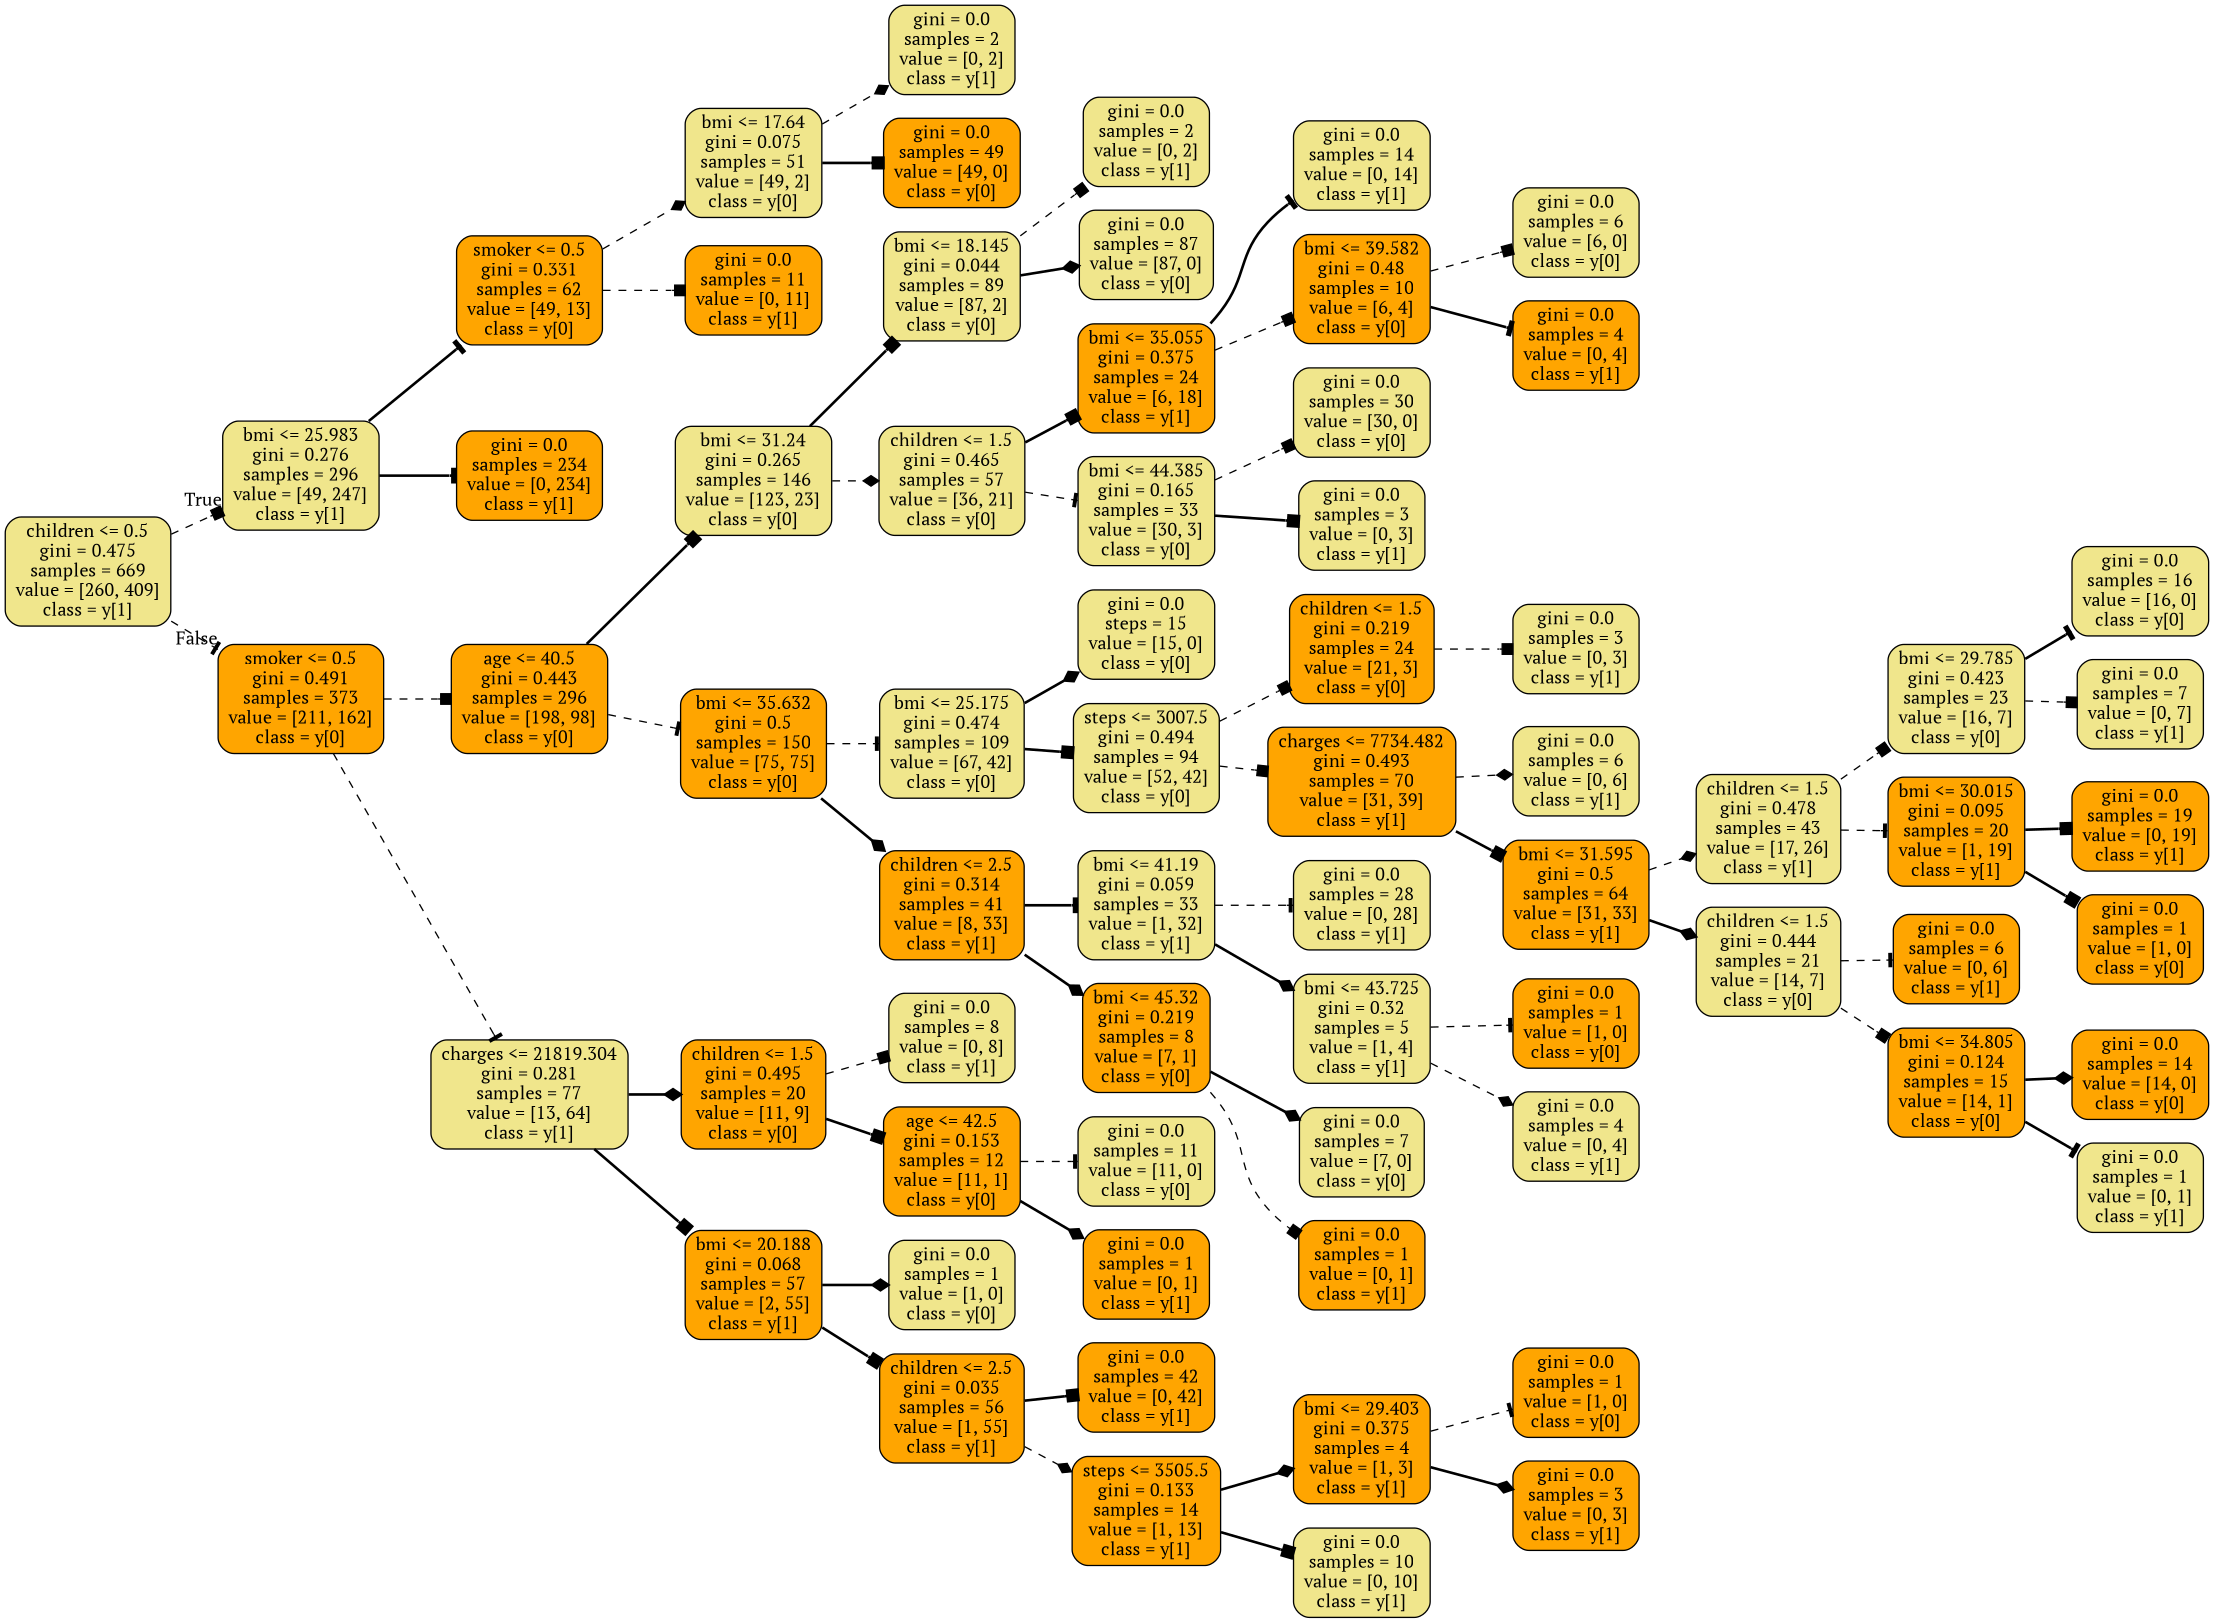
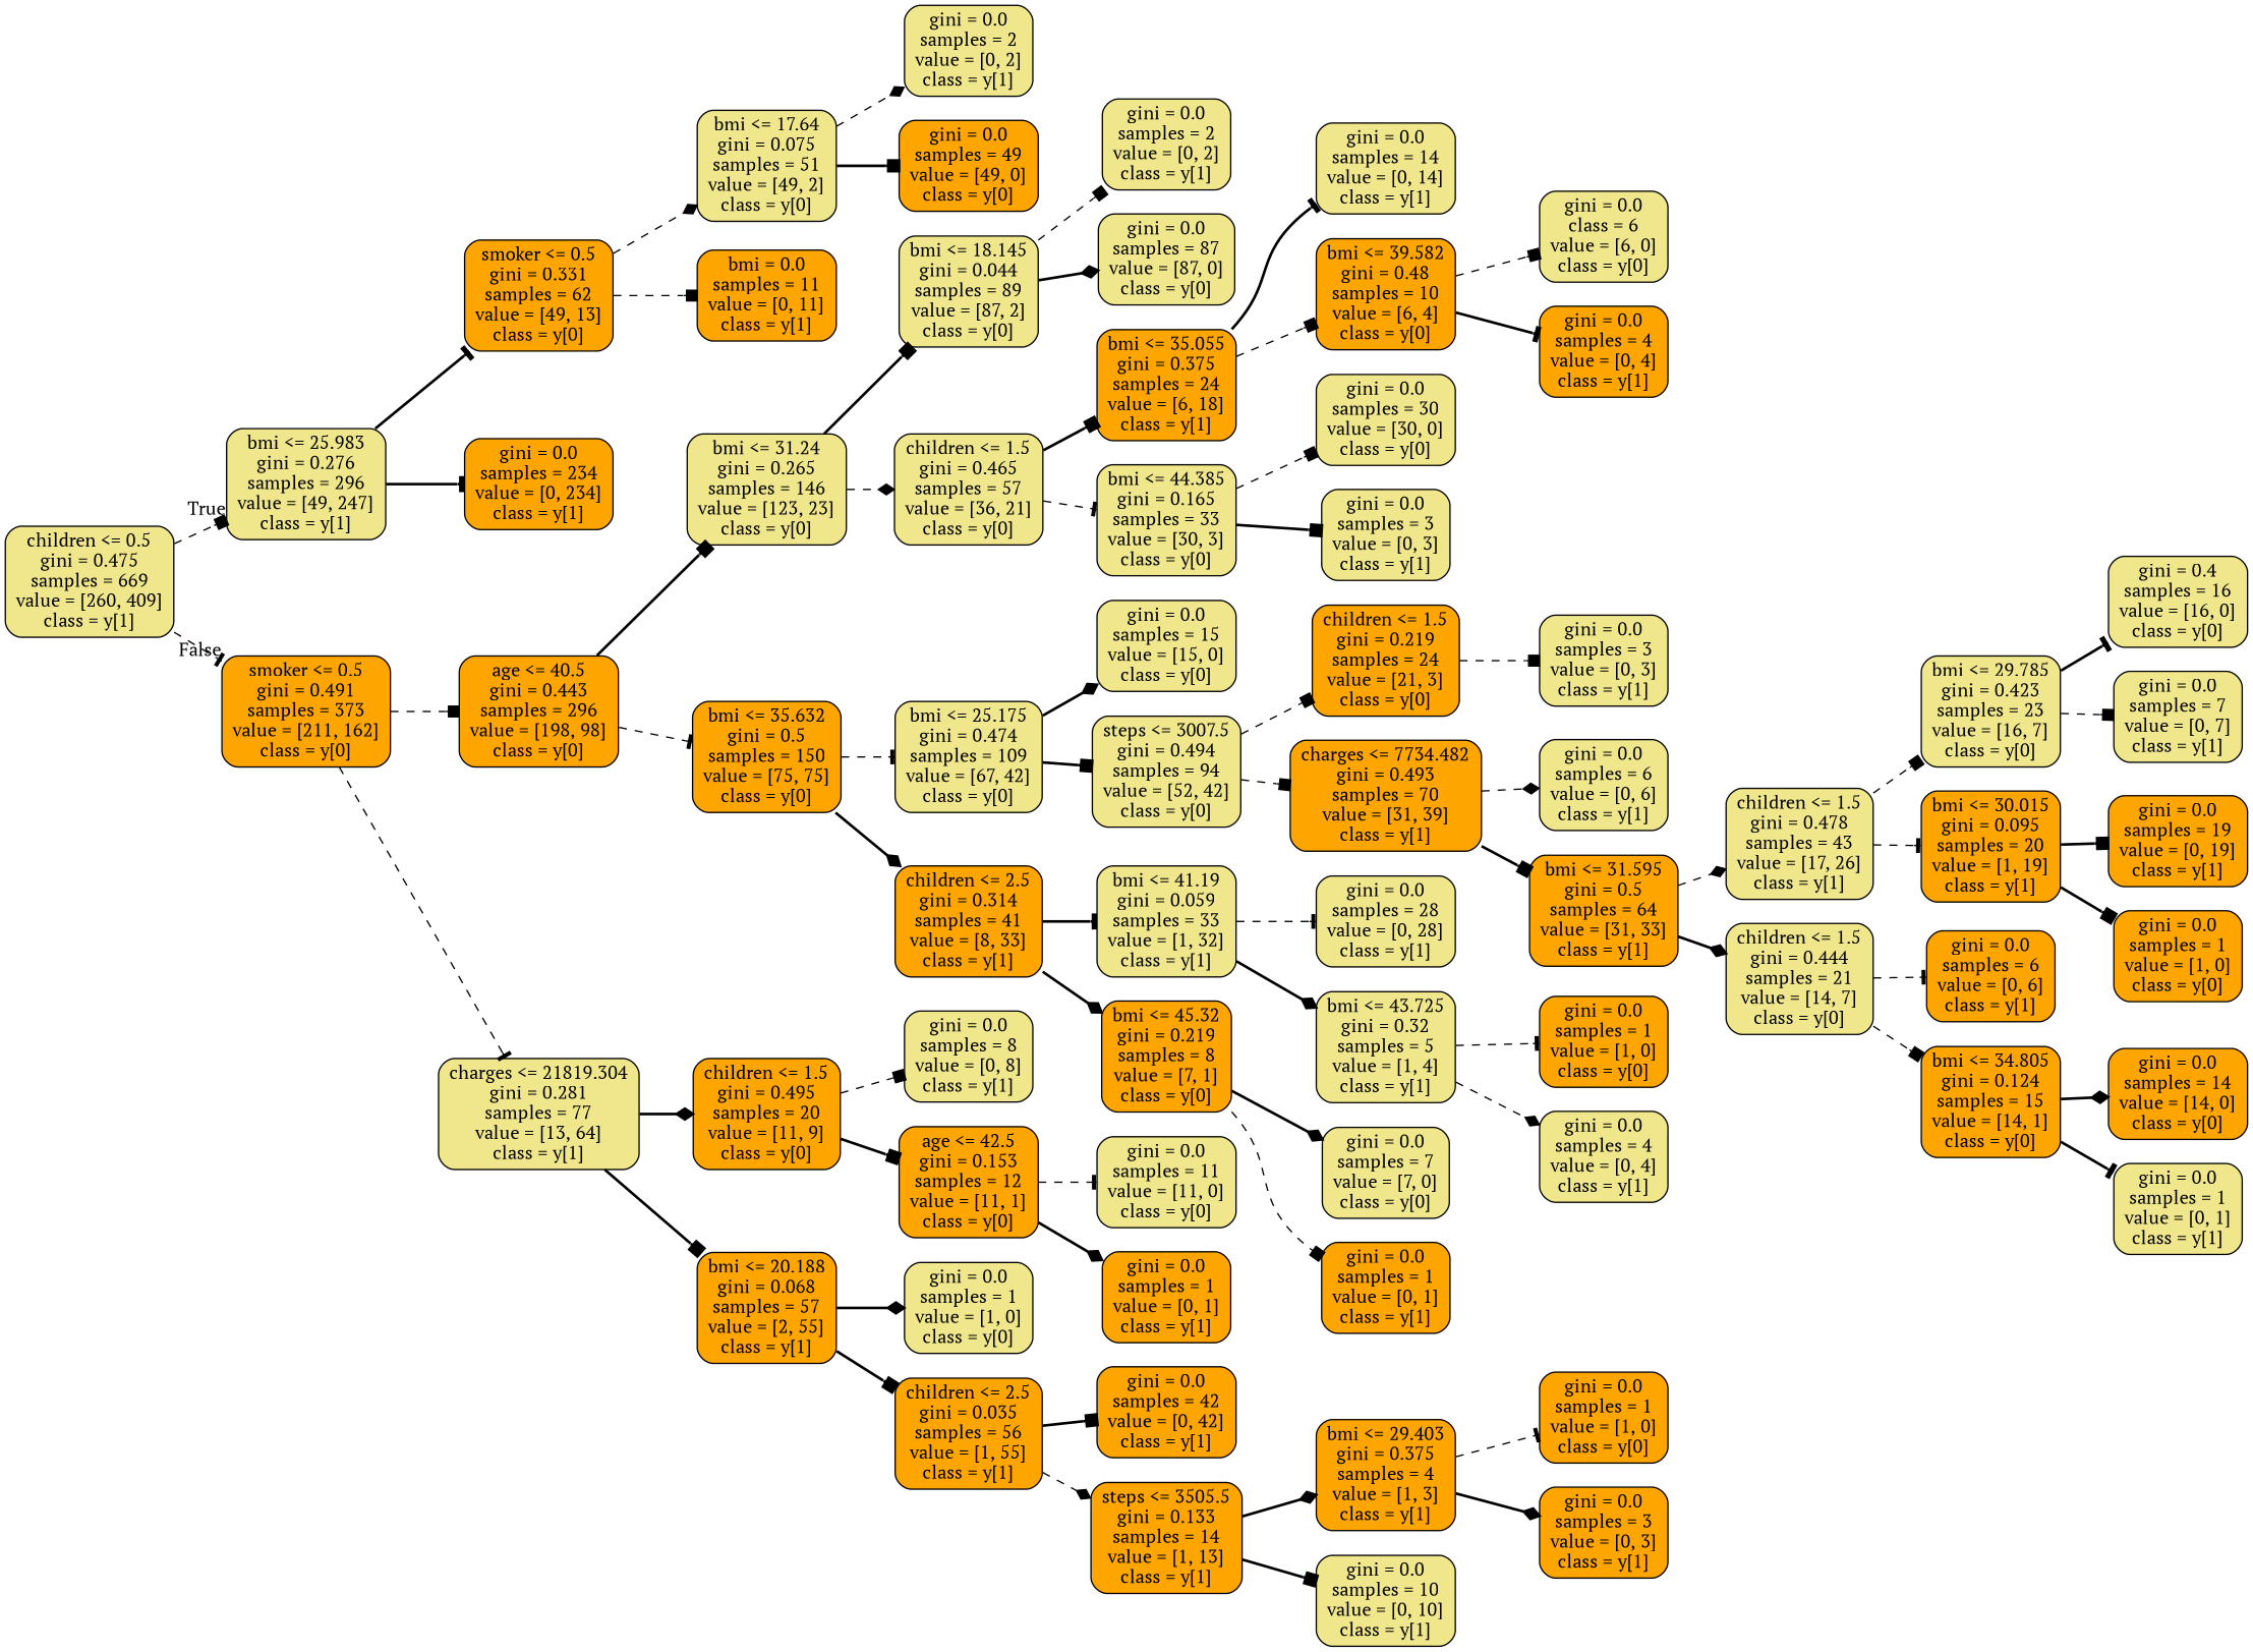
  digraph {
    fontname="PT Serif"
    rankdir=LR
    node [color=black fillcolor=khaki fontname="PT Serif" shape=box style="filled, rounded"]
    edge [arrowhead=box fontname="PT Serif" style=bold]
    n1 [label="children <= 0.5\ngini = 0.475\nsamples = 669\nvalue = [260, 409]\nclass = y[1]"]
    n2 [label="bmi <= 25.983\ngini = 0.276\nsamples = 296\nvalue = [49, 247]\nclass = y[1]"]
    n3 [fillcolor=orange label="smoker <= 0.5\ngini = 0.491\nsamples = 373\nvalue = [211, 162]\nclass = y[0]"]
    n4 [fillcolor=orange label="smoker <= 0.5\ngini = 0.331\nsamples = 62\nvalue = [49, 13]\nclass = y[0]"]
    n5 [fillcolor=orange label="gini = 0.0\nsamples = 234\nvalue = [0, 234]\nclass = y[1]"]
    n6 [fillcolor=orange label="age <= 40.5\ngini = 0.443\nsamples = 296\nvalue = [198, 98]\nclass = y[0]"]
    n7 [label="charges <= 21819.304\ngini = 0.281\nsamples = 77\nvalue = [13, 64]\nclass = y[1]"]
    n8 [label="bmi <= 17.64\ngini = 0.075\nsamples = 51\nvalue = [49, 2]\nclass = y[0]"]
-   n9 [fillcolor=orange label="gini = 0.0\nsamples = 11\nvalue = [0, 11]\nclass = y[1]"]
+   n9 [fillcolor=orange label="bmi = 0.0\nsamples = 11\nvalue = [0, 11]\nclass = y[1]"]
    n10 [label="gini = 0.0\nsamples = 2\nvalue = [0, 2]\nclass = y[1]"]
    n11 [fillcolor=orange label="gini = 0.0\nsamples = 49\nvalue = [49, 0]\nclass = y[0]"]
    n12 [label="bmi <= 31.24\ngini = 0.265\nsamples = 146\nvalue = [123, 23]\nclass = y[0]"]
    n13 [fillcolor=orange label="bmi <= 35.632\ngini = 0.5\nsamples = 150\nvalue = [75, 75]\nclass = y[0]"]
    n14 [fillcolor=orange label="children <= 1.5\ngini = 0.495\nsamples = 20\nvalue = [11, 9]\nclass = y[0]"]
    n15 [fillcolor=orange label="bmi <= 20.188\ngini = 0.068\nsamples = 57\nvalue = [2, 55]\nclass = y[1]"]
    n16 [label="bmi <= 18.145\ngini = 0.044\nsamples = 89\nvalue = [87, 2]\nclass = y[0]"]
    n17 [label="children <= 1.5\ngini = 0.465\nsamples = 57\nvalue = [36, 21]\nclass = y[0]"]
    n18 [label="bmi <= 25.175\ngini = 0.474\nsamples = 109\nvalue = [67, 42]\nclass = y[0]"]
    n19 [fillcolor=orange label="children <= 2.5\ngini = 0.314\nsamples = 41\nvalue = [8, 33]\nclass = y[1]"]
    n20 [label="gini = 0.0\nsamples = 2\nvalue = [0, 2]\nclass = y[1]"]
    n21 [label="gini = 0.0\nsamples = 87\nvalue = [87, 0]\nclass = y[0]"]
    n22 [fillcolor=orange label="bmi <= 35.055\ngini = 0.375\nsamples = 24\nvalue = [6, 18]\nclass = y[1]"]
    n23 [label="bmi <= 44.385\ngini = 0.165\nsamples = 33\nvalue = [30, 3]\nclass = y[0]"]
    n24 [label="gini = 0.0\nsamples = 14\nvalue = [0, 14]\nclass = y[1]"]
    n25 [fillcolor=orange label="bmi <= 39.582\ngini = 0.48\nsamples = 10\nvalue = [6, 4]\nclass = y[0]"]
    n26 [label="gini = 0.0\nsamples = 30\nvalue = [30, 0]\nclass = y[0]"]
    n27 [label="gini = 0.0\nsamples = 3\nvalue = [0, 3]\nclass = y[1]"]
-   n28 [label="gini = 0.0\nsamples = 6\nvalue = [6, 0]\nclass = y[0]"]
+   n28 [label="gini = 0.0\nclass = 6\nvalue = [6, 0]\nclass = y[0]"]
    n29 [fillcolor=orange label="gini = 0.0\nsamples = 4\nvalue = [0, 4]\nclass = y[1]"]
-   n30 [label="gini = 0.0\nsteps = 15\nvalue = [15, 0]\nclass = y[0]"]
+   n30 [label="gini = 0.0\nsamples = 15\nvalue = [15, 0]\nclass = y[0]"]
    n31 [label="steps <= 3007.5\ngini = 0.494\nsamples = 94\nvalue = [52, 42]\nclass = y[0]"]
    n32 [label="bmi <= 41.19\ngini = 0.059\nsamples = 33\nvalue = [1, 32]\nclass = y[1]"]
    n33 [fillcolor=orange label="bmi <= 45.32\ngini = 0.219\nsamples = 8\nvalue = [7, 1]\nclass = y[0]"]
    n34 [fillcolor=orange label="children <= 1.5\ngini = 0.219\nsamples = 24\nvalue = [21, 3]\nclass = y[0]"]
    n35 [fillcolor=orange label="charges <= 7734.482\ngini = 0.493\nsamples = 70\nvalue = [31, 39]\nclass = y[1]"]
    n36 [label="gini = 0.0\nsamples = 3\nvalue = [0, 3]\nclass = y[1]"]
    n37 [label="gini = 0.0\nsamples = 6\nvalue = [0, 6]\nclass = y[1]"]
    n38 [fillcolor=orange label="bmi <= 31.595\ngini = 0.5\nsamples = 64\nvalue = [31, 33]\nclass = y[1]"]
    n39 [label="children <= 1.5\ngini = 0.478\nsamples = 43\nvalue = [17, 26]\nclass = y[1]"]
    n40 [label="children <= 1.5\ngini = 0.444\nsamples = 21\nvalue = [14, 7]\nclass = y[0]"]
    n41 [label="bmi <= 29.785\ngini = 0.423\nsamples = 23\nvalue = [16, 7]\nclass = y[0]"]
    n42 [fillcolor=orange label="bmi <= 30.015\ngini = 0.095\nsamples = 20\nvalue = [1, 19]\nclass = y[1]"]
    n43 [fillcolor=orange label="gini = 0.0\nsamples = 6\nvalue = [0, 6]\nclass = y[1]"]
    n44 [fillcolor=orange label="bmi <= 34.805\ngini = 0.124\nsamples = 15\nvalue = [14, 1]\nclass = y[0]"]
-   n45 [label="gini = 0.0\nsamples = 16\nvalue = [16, 0]\nclass = y[0]"]
+   n45 [label="gini = 0.4\nsamples = 16\nvalue = [16, 0]\nclass = y[0]"]
    n46 [label="gini = 0.0\nsamples = 7\nvalue = [0, 7]\nclass = y[1]"]
    n47 [fillcolor=orange label="gini = 0.0\nsamples = 19\nvalue = [0, 19]\nclass = y[1]"]
    n48 [fillcolor=orange label="gini = 0.0\nsamples = 1\nvalue = [1, 0]\nclass = y[0]"]
    n49 [fillcolor=orange label="gini = 0.0\nsamples = 14\nvalue = [14, 0]\nclass = y[0]"]
    n50 [label="gini = 0.0\nsamples = 1\nvalue = [0, 1]\nclass = y[1]"]
    n51 [label="gini = 0.0\nsamples = 28\nvalue = [0, 28]\nclass = y[1]"]
    n52 [label="bmi <= 43.725\ngini = 0.32\nsamples = 5\nvalue = [1, 4]\nclass = y[1]"]
    n53 [label="gini = 0.0\nsamples = 7\nvalue = [7, 0]\nclass = y[0]"]
    n54 [fillcolor=orange label="gini = 0.0\nsamples = 1\nvalue = [0, 1]\nclass = y[1]"]
    n55 [fillcolor=orange label="gini = 0.0\nsamples = 1\nvalue = [1, 0]\nclass = y[0]"]
    n56 [label="gini = 0.0\nsamples = 4\nvalue = [0, 4]\nclass = y[1]"]
    n57 [label="gini = 0.0\nsamples = 8\nvalue = [0, 8]\nclass = y[1]"]
    n58 [fillcolor=orange label="age <= 42.5\ngini = 0.153\nsamples = 12\nvalue = [11, 1]\nclass = y[0]"]
    n59 [label="gini = 0.0\nsamples = 1\nvalue = [1, 0]\nclass = y[0]"]
    n60 [fillcolor=orange label="children <= 2.5\ngini = 0.035\nsamples = 56\nvalue = [1, 55]\nclass = y[1]"]
    n61 [label="gini = 0.0\nsamples = 11\nvalue = [11, 0]\nclass = y[0]"]
    n62 [fillcolor=orange label="gini = 0.0\nsamples = 1\nvalue = [0, 1]\nclass = y[1]"]
    n63 [fillcolor=orange label="gini = 0.0\nsamples = 42\nvalue = [0, 42]\nclass = y[1]"]
    n64 [fillcolor=orange label="steps <= 3505.5\ngini = 0.133\nsamples = 14\nvalue = [1, 13]\nclass = y[1]"]
    n65 [fillcolor=orange label="bmi <= 29.403\ngini = 0.375\nsamples = 4\nvalue = [1, 3]\nclass = y[1]"]
    n66 [label="gini = 0.0\nsamples = 10\nvalue = [0, 10]\nclass = y[1]"]
    n67 [fillcolor=orange label="gini = 0.0\nsamples = 1\nvalue = [1, 0]\nclass = y[0]"]
    n68 [fillcolor=orange label="gini = 0.0\nsamples = 3\nvalue = [0, 3]\nclass = y[1]"]
    n1 -> n2 [headlabel=True labelangle=45 labeldistance=2.5 style=dashed]
    n1 -> n3 [arrowhead=tee headlabel=False labelangle=-45 labeldistance=2.5 style=dashed]
    n2 -> n4 [arrowhead=tee]
    n2 -> n5 [arrowhead=tee]
    n3 -> n6 [style=dashed]
    n3 -> n7 [arrowhead=tee style=dashed]
    n4 -> n8 [arrowhead=diamond style=dashed]
    n4 -> n9 [style=dashed]
    n6 -> n12
    n6 -> n13 [arrowhead=tee style=dashed]
    n7 -> n14 [arrowhead=diamond]
    n7 -> n15
    n8 -> n10 [arrowhead=diamond style=dashed]
    n8 -> n11
    n12 -> n16
    n12 -> n17 [arrowhead=diamond style=dashed]
    n13 -> n18 [arrowhead=tee style=dashed]
    n13 -> n19 [arrowhead=diamond]
    n14 -> n57 [style=dashed]
    n14 -> n58
    n15 -> n59 [arrowhead=diamond]
    n15 -> n60
    n16 -> n20 [style=dashed]
    n16 -> n21 [arrowhead=diamond]
    n17 -> n22
    n17 -> n23 [arrowhead=tee style=dashed]
    n18 -> n30 [arrowhead=diamond]
    n18 -> n31
    n19 -> n32 [arrowhead=tee]
    n19 -> n33 [arrowhead=diamond]
    n22 -> n24 [arrowhead=tee]
    n22 -> n25 [style=dashed]
    n23 -> n26 [style=dashed]
    n23 -> n27
    n25 -> n28 [style=dashed]
    n25 -> n29 [arrowhead=tee]
    n31 -> n34 [style=dashed]
    n31 -> n35 [style=dashed]
    n32 -> n51 [arrowhead=tee style=dashed]
    n32 -> n52 [arrowhead=diamond]
    n33 -> n53 [arrowhead=diamond]
    n33 -> n54 [style=dashed]
    n34 -> n36 [style=dashed]
    n35 -> n37 [arrowhead=diamond style=dashed]
    n35 -> n38
    n38 -> n39 [arrowhead=diamond style=dashed]
    n38 -> n40 [arrowhead=diamond]
    n39 -> n41 [style=dashed]
    n39 -> n42 [arrowhead=tee style=dashed]
    n40 -> n43 [arrowhead=tee style=dashed]
    n40 -> n44 [style=dashed]
    n41 -> n45 [arrowhead=tee]
    n41 -> n46 [style=dashed]
    n42 -> n47
    n42 -> n48
    n44 -> n49 [arrowhead=diamond]
    n44 -> n50 [arrowhead=tee]
    n52 -> n55 [arrowhead=tee style=dashed]
    n52 -> n56 [arrowhead=diamond style=dashed]
    n58 -> n61 [arrowhead=tee style=dashed]
    n58 -> n62 [arrowhead=diamond]
    n60 -> n63
    n60 -> n64 [arrowhead=diamond style=dashed]
    n64 -> n65 [arrowhead=diamond]
    n64 -> n66
    n65 -> n67 [arrowhead=tee style=dashed]
    n65 -> n68 [arrowhead=diamond]
  }
